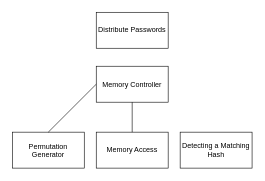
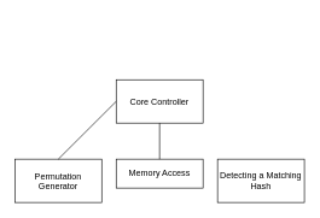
  <mxCell id="0" />
  <mxCell id="1" parent="0" />
- <mxCell id="2" value="Memory Controller" style="rounded=0;" vertex="1" parent="1"><mxGeometry x="160" y="110" width="120" height="60" as="geometry" /></mxCell>
+ <mxCell id="2" value="Core Controller" style="rounded=0;" vertex="1" parent="1"><mxGeometry x="160" y="110" width="120" height="60" as="geometry" /></mxCell>
  <mxCell id="3" value="Permutation&#10;Generator" style="rounded=0;" vertex="1" parent="1"><mxGeometry x="20" y="220" width="120" height="60" as="geometry" /></mxCell>
- <mxCell id="4" value="Memory Access" style="rounded=0;whiteSpace=wrap;html=1;" vertex="1" parent="1"><mxGeometry x="160" y="220" width="120" height="60" as="geometry" /></mxCell>
+ <mxCell id="4" value="Memory Access" style="rounded=0;whiteSpace=wrap;html=1;" vertex="1" parent="1"><mxGeometry x="160" y="220" width="120" height="40" as="geometry" /></mxCell>
  <mxCell id="5" value="Detecting a Matching Hash" style="rounded=0;whiteSpace=wrap;html=1;" vertex="1" parent="1"><mxGeometry x="300" y="220" width="120" height="60" as="geometry" /></mxCell>
  <mxCell id="6" value="" style="endArrow=none;html=1;rounded=0;exitX=0;exitY=0.5;exitDx=0;exitDy=0;entryX=0.5;entryY=0;entryDx=0;entryDy=0;" edge="1" parent="1" source="2" target="3"><mxGeometry width="50" height="50" relative="1" as="geometry"><mxPoint x="190" y="270" as="sourcePoint" /><mxPoint x="240" y="220" as="targetPoint" /></mxGeometry></mxCell>
  <mxCell id="7" value="" style="endArrow=none;html=1;rounded=0;entryX=0.5;entryY=1;entryDx=0;entryDy=0;exitX=0.5;exitY=0;exitDx=0;exitDy=0;" edge="1" parent="1" source="4" target="2"><mxGeometry width="50" height="50" relative="1" as="geometry"><mxPoint x="190" y="250" as="sourcePoint" /><mxPoint x="240" y="200" as="targetPoint" /></mxGeometry></mxCell>
- <mxCell id="8" value="Distribute Passwords" style="rounded=0;whiteSpace=wrap;html=1;" vertex="1" parent="1"><mxGeometry x="160" y="20" width="120" height="60" as="geometry" /></mxCell>
